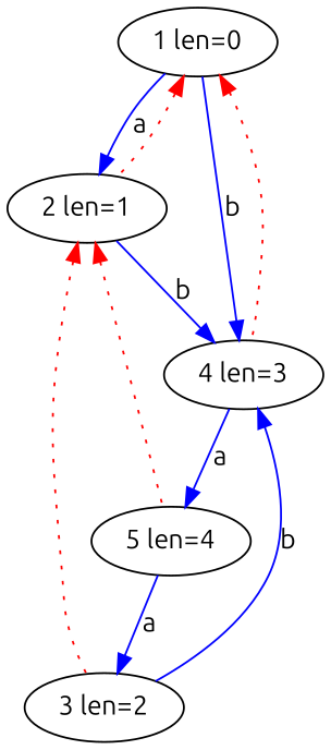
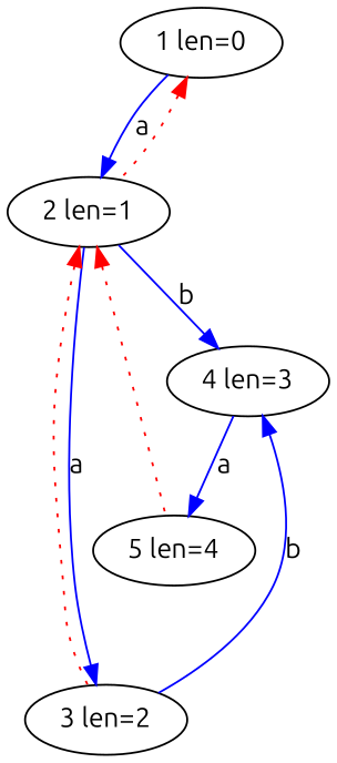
  digraph {
    fontname=Ubuntu
    node [fontname=Ubuntu]
    edge [color=blue fontname=Ubuntu]
    n1 [label="1 len=0"]
    n2 [label="2 len=1"]
    n3 [label="4 len=3"]
    n4 [label="3 len=2"]
    n5 [label="5 len=4"]
    n1 -> n2 [label=a]
    n1 -> n2 [color=red dir=back style=dotted]
-   n1 -> n3 [label=b]
-   n1 -> n3 [color=red dir=back style=dotted]
    n2 -> n3 [label=b]
-   n5 -> n4 [label=a]
+   n2 -> n4 [label=a]
    n2 -> n4 [color=red dir=back style=dotted]
    n2 -> n5 [color=red dir=back style=dotted]
    n3 -> n5 [label=a]
    n4 -> n3 [label=b]
  }
